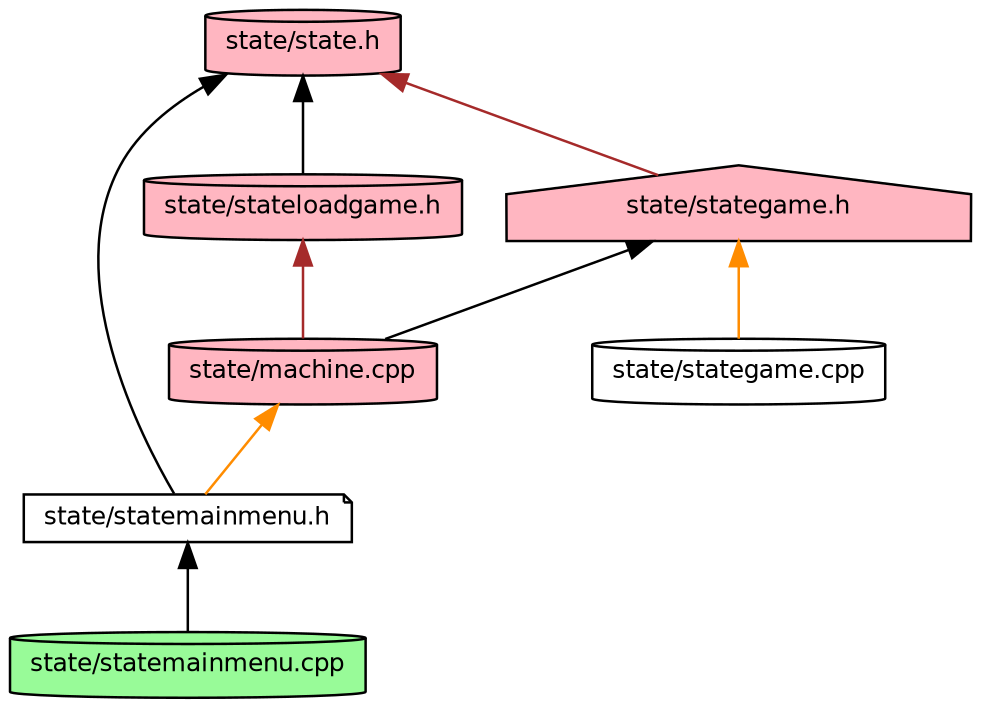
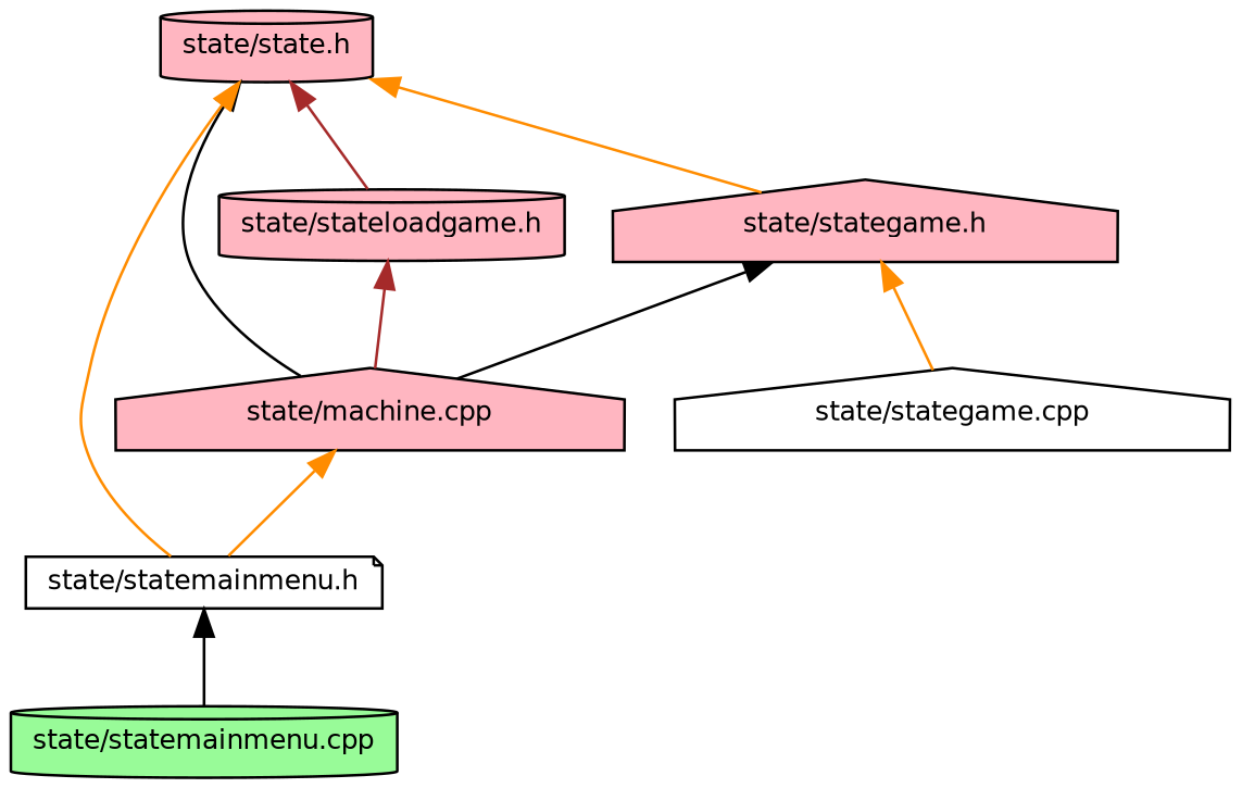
  digraph {
    node [color=black fillcolor=lightpink fontname=Helvetica fontsize=10 shape=cylinder style=filled]
    edge [color=darkorange dir=back fontname=Helvetica fontsize=10 labelfontname=Helvetica labelfontsize=10 style=solid]
    n1 [fontcolor=black height=0.2 label="state/state.h" width=0.4]
-   n2 [height=0.2 label="state/machine.cpp" width=0.4]
+   n2 [height=0.2 label="state/machine.cpp" shape=house width=0.4]
    n3 [fillcolor=white height=0.2 label="state/statemainmenu.h" shape=note width=0.4]
    n4 [height=0.2 label="state/stategame.h" shape=house width=0.4]
    n5 [height=0.2 label="state/stateloadgame.h" width=0.4]
    n6 [fillcolor=palegreen height=0.2 label="state/statemainmenu.cpp" width=0.4]
-   n7 [fillcolor=white height=0.2 label="state/stategame.cpp" width=0.4]
-   n1 -> n3 [color=black]
-   n1 -> n4 [color=brown]
-   n1 -> n5 [color=black]
+   n7 [fillcolor=white height=0.2 label="state/stategame.cpp" shape=house width=0.4]
+   n1 -> n2 [color=black]
+   n1 -> n3
+   n1 -> n4
+   n1 -> n5 [color=brown]
    n2 -> n3
    n3 -> n6 [color=black]
    n4 -> n2 [color=black]
    n4 -> n7
    n5 -> n2 [color=brown]
  }
